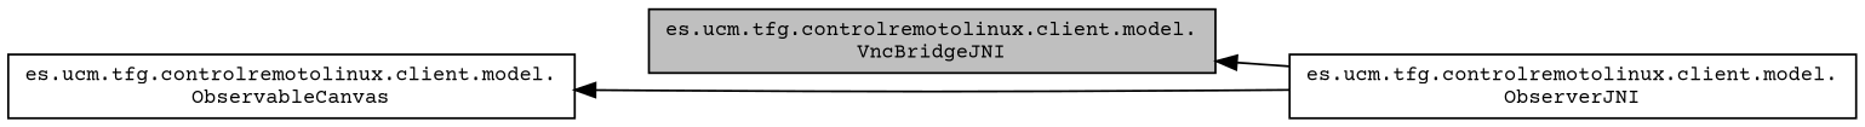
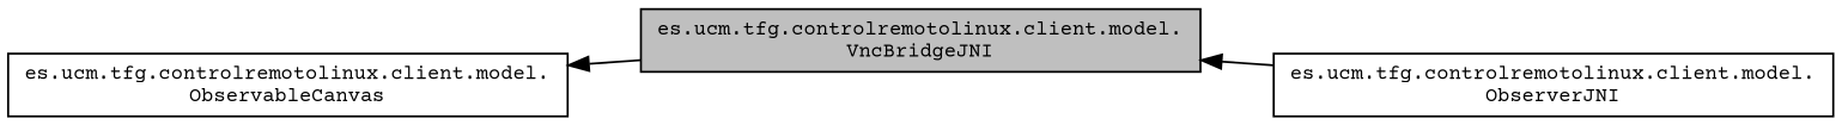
  digraph {
    fontname="Courier Prime"
    rankdir=LR
    node [color=black fillcolor=white fontname="Courier Prime" fontsize=10 shape=record style=filled]
    edge [color=black dir=back fontname="Courier Prime" fontsize=10 labelfontname=Helvetica labelfontsize=10 style=solid]
    n1 [fillcolor=grey75 fontcolor=black height=0.2 label="es.ucm.tfg.controlremotolinux.client.model.\lVncBridgeJNI" width=0.4]
    n2 [height=0.2 label="es.ucm.tfg.controlremotolinux.client.model.\lObserverJNI" width=0.4]
    n3 [height=0.2 label="es.ucm.tfg.controlremotolinux.client.model.\lObservableCanvas" width=0.4]
    n1 -> n2
-   n3 -> n2
+   n3 -> n1
  }
